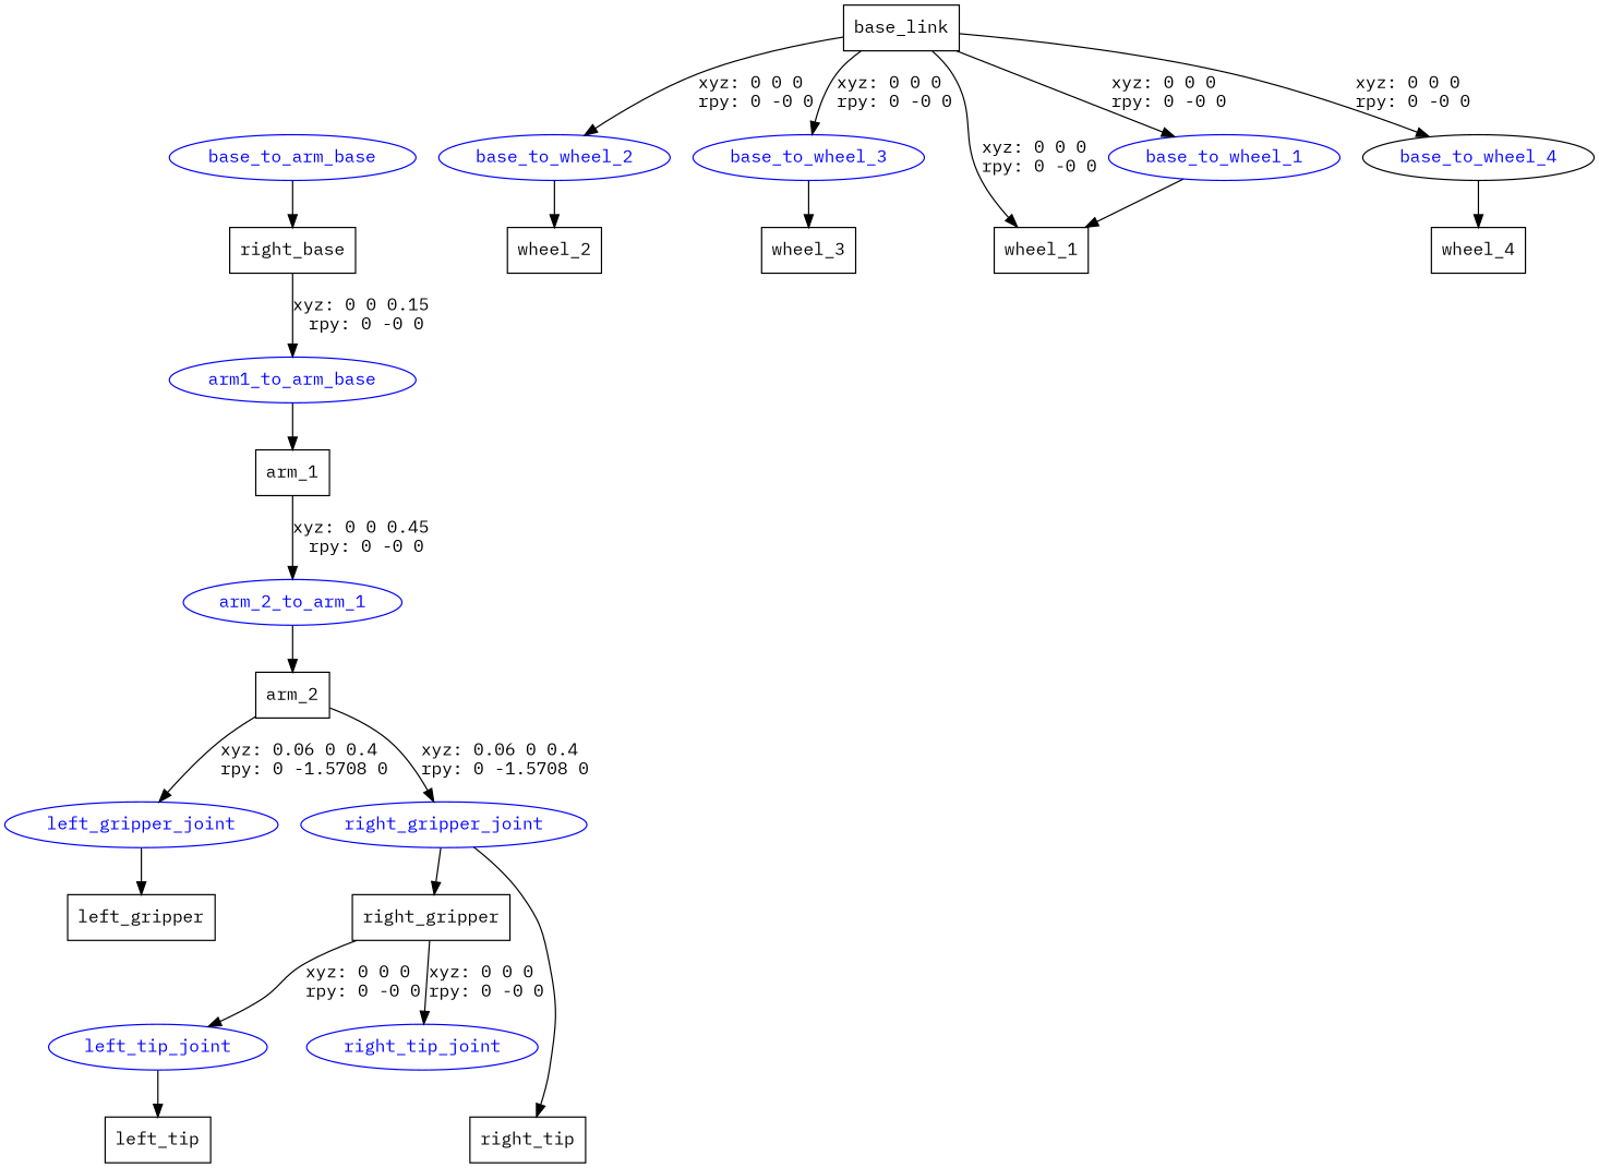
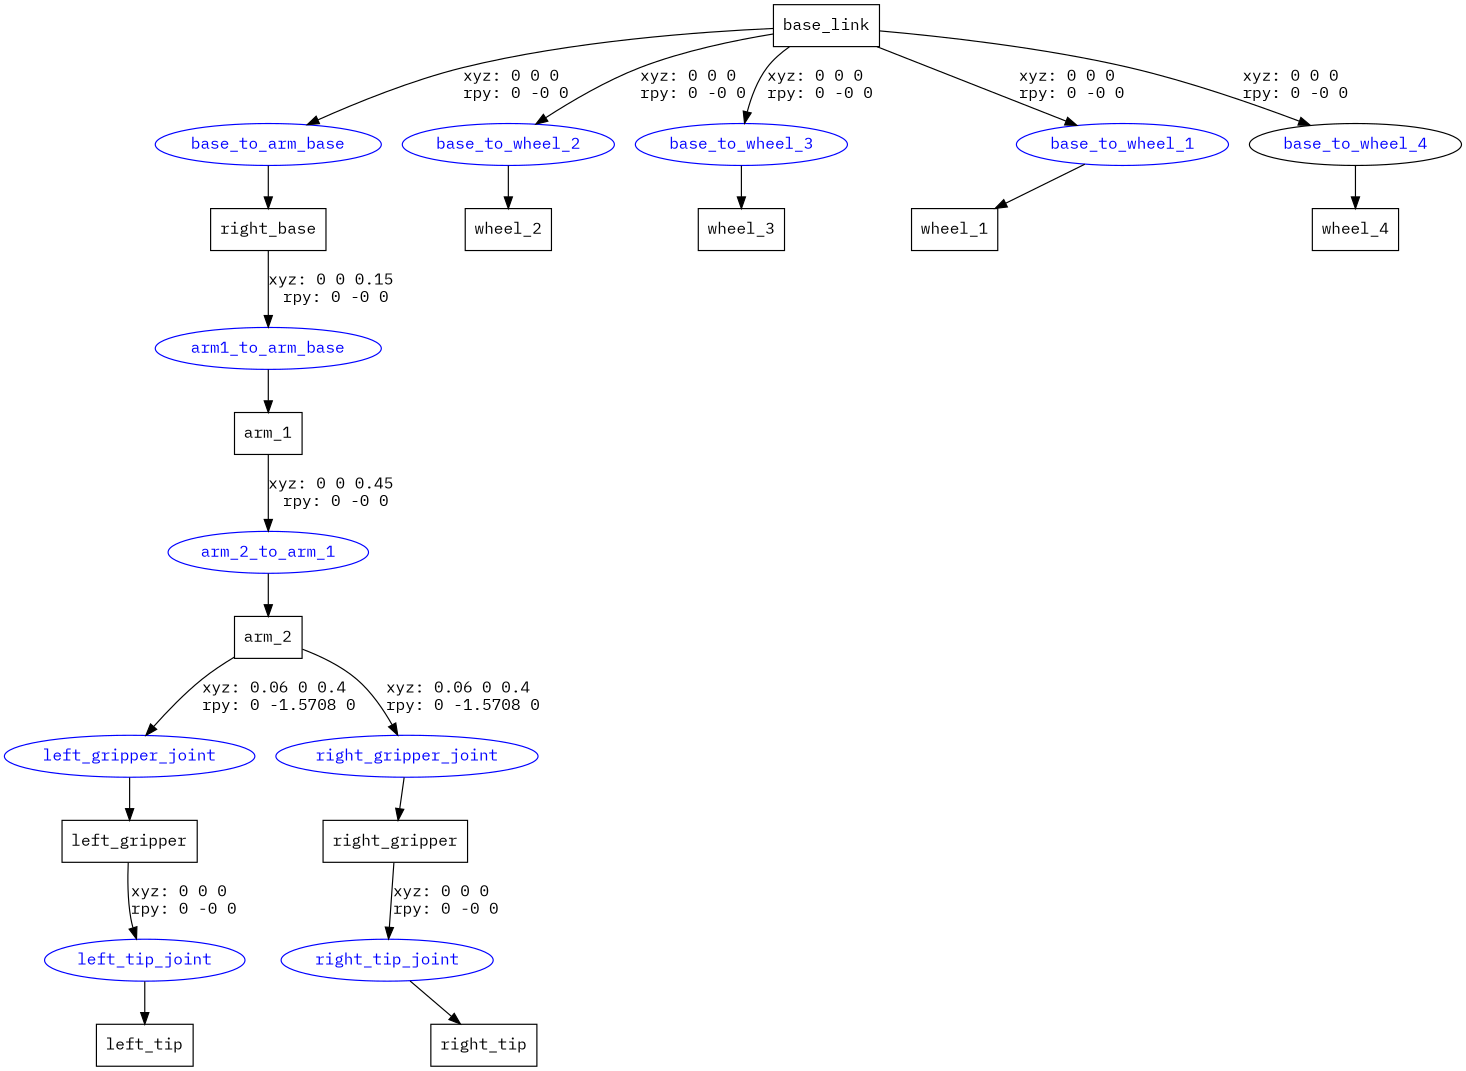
  digraph {
    fontname="IBM Plex Mono"
    node [fontname="IBM Plex Mono" shape=box]
    edge [fontname="IBM Plex Mono"]
    n1 [label=base_link]
    base_to_arm_base [color=blue fontcolor=blue shape=ellipse]
    base_to_wheel_1 [color=blue fontcolor=blue shape=ellipse]
    base_to_wheel_2 [color=blue fontcolor=blue shape=ellipse]
    base_to_wheel_3 [color=blue fontcolor=blue shape=ellipse]
    base_to_wheel_4 [color=black fontcolor=blue shape=ellipse]
    n7 [label=right_base]
    n8 [label=wheel_1]
    n9 [label=wheel_2]
    n10 [label=wheel_3]
    n11 [label=wheel_4]
    arm1_to_arm_base [color=blue fontcolor=blue shape=ellipse]
    n13 [label=arm_1]
    arm_2_to_arm_1 [color=blue fontcolor=blue shape=ellipse]
    n15 [label=arm_2]
    left_gripper_joint [color=blue fontcolor=blue shape=ellipse]
    right_gripper_joint [color=blue fontcolor=blue shape=ellipse]
    n18 [label=left_gripper]
    n19 [label=right_gripper]
    left_tip_joint [color=blue fontcolor=blue shape=ellipse]
    n21 [label=left_tip]
    right_tip_joint [color=blue fontcolor=blue shape=ellipse]
    n23 [label=right_tip]
-   n1 -> n8 [label="xyz: 0 0 0 \nrpy: 0 -0 0"]
+   n1 -> base_to_arm_base [label="xyz: 0 0 0 \nrpy: 0 -0 0"]
    n1 -> base_to_wheel_1 [label="xyz: 0 0 0 \nrpy: 0 -0 0"]
    n1 -> base_to_wheel_2 [label="xyz: 0 0 0 \nrpy: 0 -0 0"]
    n1 -> base_to_wheel_3 [label="xyz: 0 0 0 \nrpy: 0 -0 0"]
    n1 -> base_to_wheel_4 [label="xyz: 0 0 0 \nrpy: 0 -0 0"]
    base_to_arm_base -> n7
    base_to_wheel_1 -> n8
    base_to_wheel_2 -> n9
    base_to_wheel_3 -> n10
    base_to_wheel_4 -> n11
    n7 -> arm1_to_arm_base [label="xyz: 0 0 0.15 \nrpy: 0 -0 0"]
    arm1_to_arm_base -> n13
    n13 -> arm_2_to_arm_1 [label="xyz: 0 0 0.45 \nrpy: 0 -0 0"]
    arm_2_to_arm_1 -> n15
    n15 -> left_gripper_joint [label="xyz: 0.06 0 0.4 \nrpy: 0 -1.5708 0"]
    n15 -> right_gripper_joint [label="xyz: 0.06 0 0.4 \nrpy: 0 -1.5708 0"]
    left_gripper_joint -> n18
    right_gripper_joint -> n19
-   n19 -> left_tip_joint [label="xyz: 0 0 0 \nrpy: 0 -0 0"]
+   n18 -> left_tip_joint [label="xyz: 0 0 0 \nrpy: 0 -0 0"]
    n19 -> right_tip_joint [label="xyz: 0 0 0 \nrpy: 0 -0 0"]
    left_tip_joint -> n21
-   right_gripper_joint -> n23
+   right_tip_joint -> n23
  }
